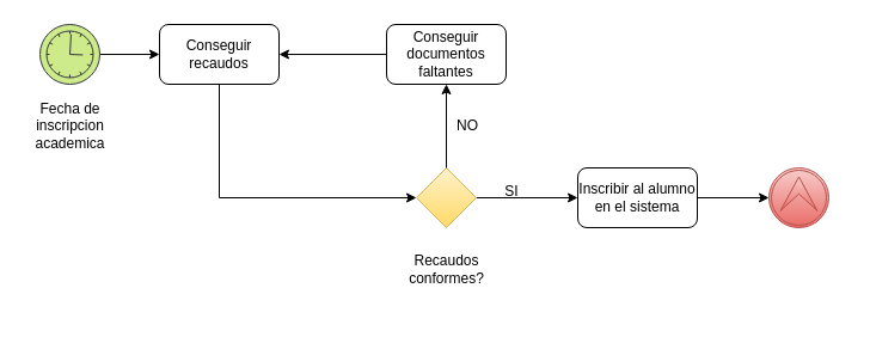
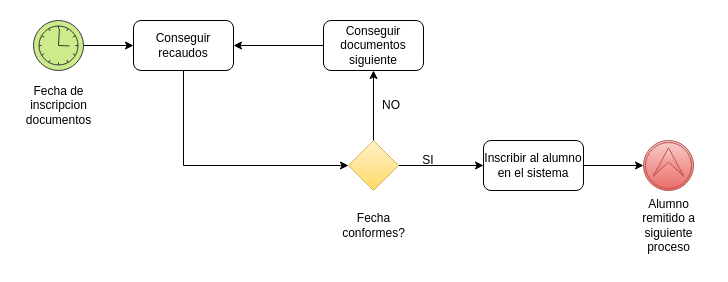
  <mxCell id="0" />
  <mxCell id="1" parent="0" />
  <mxCell id="2" style="edgeStyle=orthogonalEdgeStyle;rounded=0;orthogonalLoop=1;jettySize=auto;html=1;entryX=0;entryY=0.5;entryDx=0;entryDy=0;" edge="1" parent="1" source="3" target="5"><mxGeometry relative="1" as="geometry" /></mxCell>
  <mxCell id="3" value="" style="points=[[0.145,0.145,0],[0.5,0,0],[0.855,0.145,0],[1,0.5,0],[0.855,0.855,0],[0.5,1,0],[0.145,0.855,0],[0,0.5,0]];shape=mxgraph.bpmn.event;html=1;verticalLabelPosition=bottom;labelBackgroundColor=#ffffff;verticalAlign=top;align=center;perimeter=ellipsePerimeter;outlineConnect=0;aspect=fixed;outline=standard;symbol=timer;fillColor=#cdeb8b;strokeColor=#36393d;" vertex="1" parent="1"><mxGeometry x="33" y="20" width="50" height="50" as="geometry" /></mxCell>
  <mxCell id="4" style="edgeStyle=orthogonalEdgeStyle;rounded=0;orthogonalLoop=1;jettySize=auto;html=1;entryX=0;entryY=0.5;entryDx=0;entryDy=0;" edge="1" parent="1" source="5" target="9"><mxGeometry relative="1" as="geometry"><mxPoint x="183" y="180" as="targetPoint" /><Array as="points"><mxPoint x="183" y="165" /></Array></mxGeometry></mxCell>
  <mxCell id="5" value="Conseguir recaudos" style="rounded=1;whiteSpace=wrap;html=1;" vertex="1" parent="1"><mxGeometry x="133" y="20" width="100" height="50" as="geometry" /></mxCell>
  <mxCell id="6" style="edgeStyle=orthogonalEdgeStyle;rounded=0;orthogonalLoop=1;jettySize=auto;html=1;" edge="1" parent="1" source="7" target="5"><mxGeometry relative="1" as="geometry" /></mxCell>
- <mxCell id="7" value="Conseguir documentos faltantes&lt;br&gt;" style="rounded=1;whiteSpace=wrap;html=1;" vertex="1" parent="1"><mxGeometry x="323" y="20" width="100" height="50" as="geometry" /></mxCell>
+ <mxCell id="7" value="Conseguir documentos siguiente&lt;br&gt;" style="rounded=1;whiteSpace=wrap;html=1;" vertex="1" parent="1"><mxGeometry x="323" y="20" width="100" height="50" as="geometry" /></mxCell>
  <mxCell id="8" style="edgeStyle=orthogonalEdgeStyle;rounded=0;orthogonalLoop=1;jettySize=auto;html=1;entryX=0;entryY=0.5;entryDx=0;entryDy=0;" edge="1" parent="1" source="9" target="12"><mxGeometry relative="1" as="geometry" /></mxCell>
  <mxCell id="9" value="" style="rhombus;whiteSpace=wrap;html=1;gradientColor=#ffd966;fillColor=#fff2cc;strokeColor=#d6b656;" vertex="1" parent="1"><mxGeometry x="348" y="140" width="50" height="50" as="geometry" /></mxCell>
  <mxCell id="10" value="" style="endArrow=classic;html=1;entryX=0.5;entryY=1;entryDx=0;entryDy=0;" edge="1" parent="1" target="7"><mxGeometry width="50" height="50" relative="1" as="geometry"><mxPoint x="373" y="140" as="sourcePoint" /><mxPoint x="423" y="90" as="targetPoint" /></mxGeometry></mxCell>
  <mxCell id="11" style="edgeStyle=orthogonalEdgeStyle;rounded=0;orthogonalLoop=1;jettySize=auto;html=1;entryX=0;entryY=0.5;entryDx=0;entryDy=0;entryPerimeter=0;" edge="1" parent="1" source="12" target="13"><mxGeometry relative="1" as="geometry" /></mxCell>
  <mxCell id="12" value="Inscribir al alumno en el sistema&lt;br&gt;" style="rounded=1;whiteSpace=wrap;html=1;" vertex="1" parent="1"><mxGeometry x="483" y="140" width="100" height="50" as="geometry" /></mxCell>
  <mxCell id="13" value="" style="points=[[0.145,0.145,0],[0.5,0,0],[0.855,0.145,0],[1,0.5,0],[0.855,0.855,0],[0.5,1,0],[0.145,0.855,0],[0,0.5,0]];shape=mxgraph.bpmn.event;html=1;verticalLabelPosition=bottom;labelBackgroundColor=#ffffff;verticalAlign=top;align=center;perimeter=ellipsePerimeter;outlineConnect=0;aspect=fixed;outline=boundInt;symbol=escalation;gradientColor=#ea6b66;fillColor=#f8cecc;strokeColor=#b85450;" vertex="1" parent="1"><mxGeometry x="643" y="140" width="50" height="50" as="geometry" /></mxCell>
- <mxCell id="14" value="Fecha de inscripcion academica" style="text;html=1;strokeColor=none;fillColor=none;align=center;verticalAlign=middle;whiteSpace=wrap;rounded=0;" vertex="1" parent="1"><mxGeometry x="20.5" y="70" width="75" height="70" as="geometry" /></mxCell>
- <mxCell id="16" value="Recaudos conformes?" style="text;html=1;strokeColor=none;fillColor=none;align=center;verticalAlign=middle;whiteSpace=wrap;rounded=0;" vertex="1" parent="1"><mxGeometry x="335.5" y="190" width="75" height="70" as="geometry" /></mxCell>
+ <mxCell id="14" value="Fecha de inscripcion documentos" style="text;html=1;strokeColor=none;fillColor=none;align=center;verticalAlign=middle;whiteSpace=wrap;rounded=0;" vertex="1" parent="1"><mxGeometry x="20.5" y="70" width="75" height="70" as="geometry" /></mxCell>
+ <mxCell id="15" value="Alumno remitido a siguiente proceso" style="text;html=1;strokeColor=none;fillColor=none;align=center;verticalAlign=middle;whiteSpace=wrap;rounded=0;" vertex="1" parent="1"><mxGeometry x="630.5" y="190" width="75" height="70" as="geometry" /></mxCell>
+ <mxCell id="16" value="Fecha conformes?" style="text;html=1;strokeColor=none;fillColor=none;align=center;verticalAlign=middle;whiteSpace=wrap;rounded=0;" vertex="1" parent="1"><mxGeometry x="335.5" y="190" width="75" height="70" as="geometry" /></mxCell>
  <mxCell id="17" value="NO" style="text;html=1;strokeColor=none;fillColor=none;align=center;verticalAlign=middle;whiteSpace=wrap;rounded=0;" vertex="1" parent="1"><mxGeometry x="370.5" y="95" width="40" height="20" as="geometry" /></mxCell>
  <mxCell id="18" value="SI" style="text;html=1;strokeColor=none;fillColor=none;align=center;verticalAlign=middle;whiteSpace=wrap;rounded=0;" vertex="1" parent="1"><mxGeometry x="408" y="150" width="40" height="20" as="geometry" /></mxCell>
